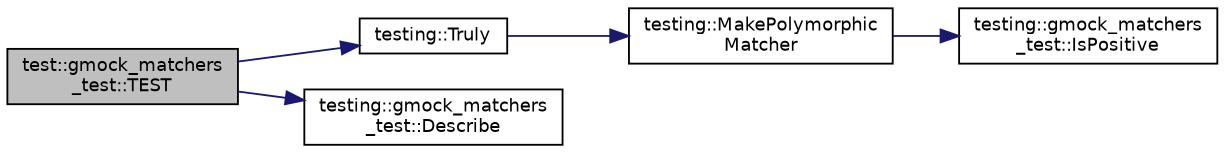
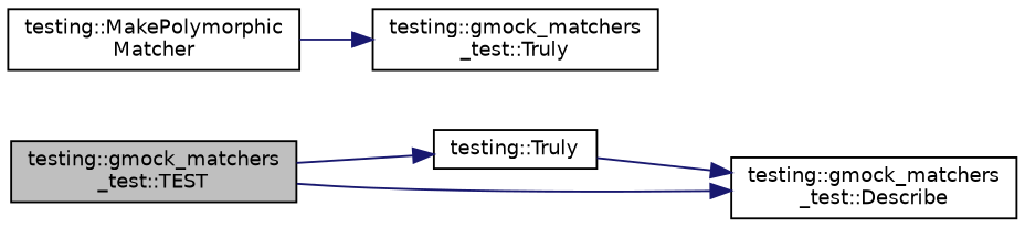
  digraph {
    rankdir=LR
    node [color=black fillcolor=white fontname=Helvetica fontsize=10 shape=record style=filled]
    edge [color=midnightblue fontname=Helvetica fontsize=10 labelfontname=Helvetica labelfontsize=10 style=solid]
-   n1 [fillcolor=grey75 fontcolor=black height=0.2 label="test::gmock_matchers\l_test::TEST" width=0.4]
+   n1 [fillcolor=grey75 fontcolor=black height=0.2 label="testing::gmock_matchers\l_test::TEST" width=0.4]
    n2 [height=0.2 label="testing::Truly" width=0.4]
    n3 [height=0.2 label="testing::gmock_matchers\l_test::Describe" width=0.4]
    n4 [height=0.2 label="testing::MakePolymorphic\lMatcher" width=0.4]
-   n5 [height=0.2 label="testing::gmock_matchers\l_test::IsPositive" width=0.4]
+   n5 [height=0.2 label="testing::gmock_matchers\l_test::Truly" width=0.4]
    n1 -> n2
    n1 -> n3
-   n2 -> n4
+   n2 -> n3
    n4 -> n5
  }
